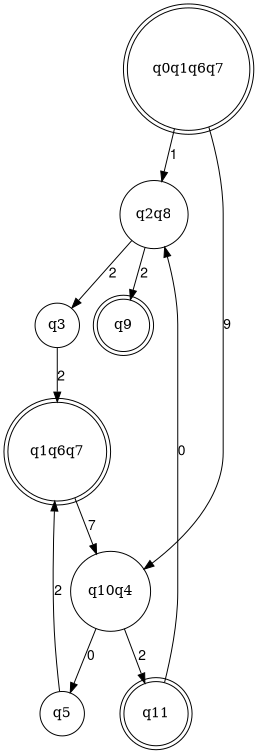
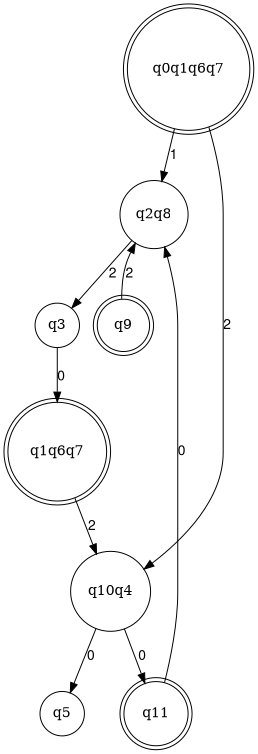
  digraph {
    fontname="Helvetica,Arial,sans-serif"
    rankdir=TB
    node [shape=circle]
    edge [fontname="Helvetica,Arial,sans-serif"]
    q2q8
    q11 [shape=doublecircle]
    q10q4
    q1q6q7 [shape=doublecircle]
    q9 [shape=doublecircle]
    q3
    q5
    q0q1q6q7 [shape=doublecircle]
-   q2q8 -> q9 [label=2]
+   q9 -> q2q8 [label=2]
    q2q8 -> q3 [label=2]
    q11 -> q2q8 [label=0]
-   q10q4 -> q11 [label=2]
+   q10q4 -> q11 [label=0]
    q10q4 -> q5 [label=0]
-   q1q6q7 -> q10q4 [label=7]
-   q3 -> q1q6q7 [label=2]
-   q5 -> q1q6q7 [label=2]
+   q1q6q7 -> q10q4 [label=2]
+   q3 -> q1q6q7 [label=0]
    q0q1q6q7 -> q2q8 [label=1]
-   q0q1q6q7 -> q10q4 [label=9]
+   q0q1q6q7 -> q10q4 [label=2]
  }
